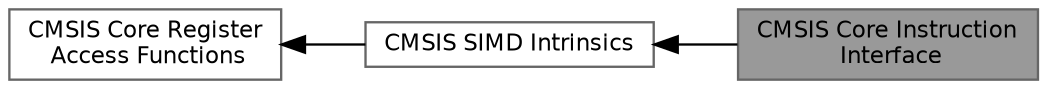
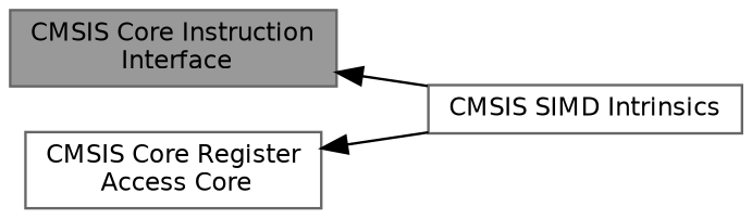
  digraph {
    rankdir=LR
    node [color=grey40 fillcolor=white fontname=Helvetica fontsize=10 shape=box style=filled]
    edge [dir=back fontname=Helvetica fontsize=10 labelfontname=Helvetica labelfontsize=10 shape=plaintext style=solid]
    n1 [color=gray40 fillcolor=grey60 fontcolor=black height=0.2 label="CMSIS Core Instruction\l Interface" width=0.4]
    n2 [height=0.2 label="CMSIS SIMD Intrinsics" width=0.4]
-   n3 [height=0.2 label="CMSIS Core Register\l Access Functions" width=0.4]
-   n2 -> n1
+   n3 [height=0.2 label="CMSIS Core Register\l Access Core" width=0.4]
+   n1 -> n2
    n3 -> n2
  }
